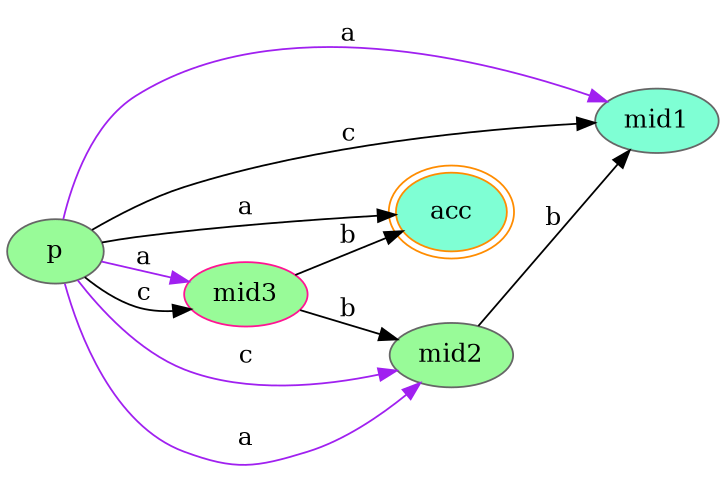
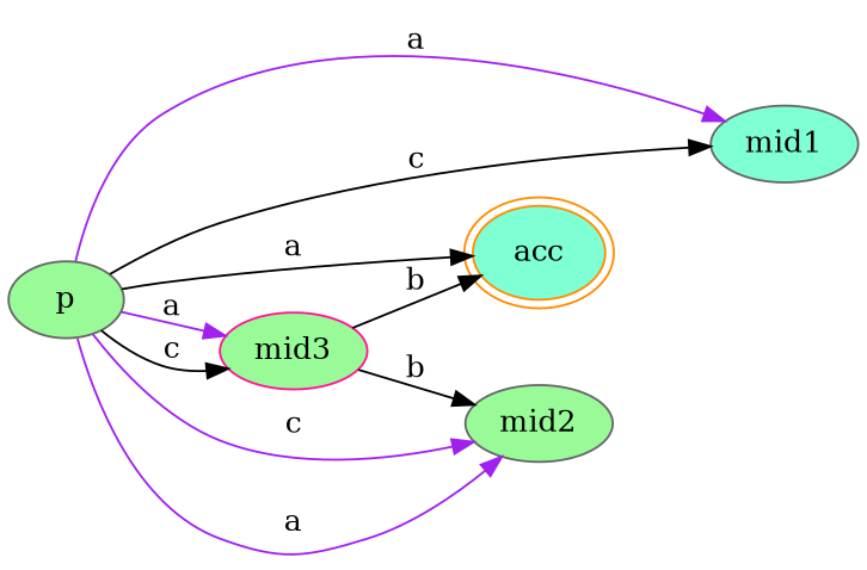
  digraph {
    rankdir=LR
    node [color=gray40 fillcolor=palegreen style=filled]
    edge [color=black]
    acc [color=darkorange fillcolor=aquamarine peripheries=2]
    p
    mid1 [fillcolor=aquamarine]
    mid2
    mid3 [color=deeppink]
    p -> acc [label=a]
    p -> mid1 [color=purple label=a]
    p -> mid1 [label=c]
    p -> mid2 [color=purple label=a]
    p -> mid2 [color=purple label=c]
    p -> mid3 [color=purple label=a]
    p -> mid3 [label=c]
-   mid2 -> mid1 [label=b]
    mid3 -> acc [label=b]
    mid3 -> mid2 [label=b]
  }
